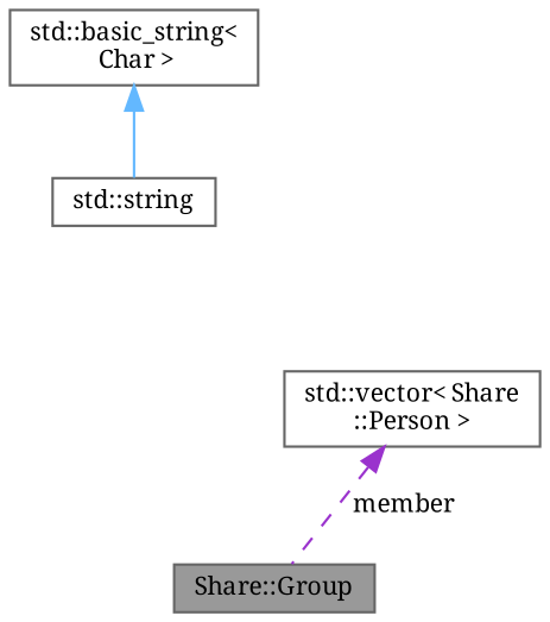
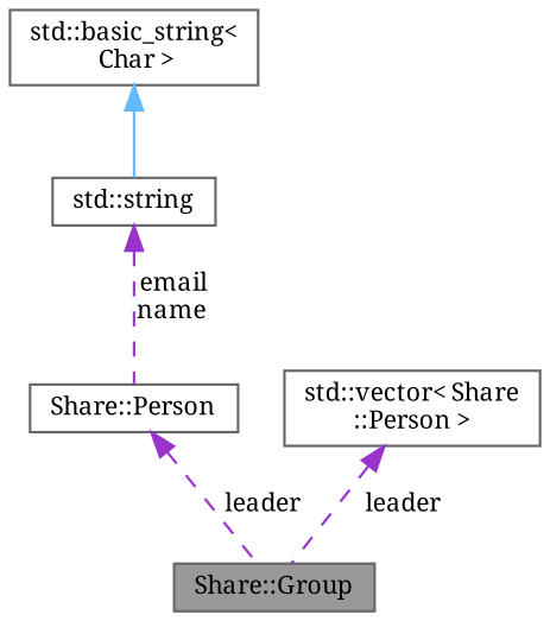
  digraph {
    fontname="Noto Serif"
    node [color=gray40 fillcolor=white fontname="Noto Serif" fontsize=10 shape=box style=filled]
    edge [color=darkorchid3 dir=back fontname="Noto Serif" fontsize=10 labelfontname=Helvetica labelfontsize=10 style=dashed]
    n1 [fillcolor=grey60 fontcolor=black height=0.2 label="Share::Group" width=0.4]
    n2 [height=0.2 label="std::string" width=0.4]
+   n3 [height=0.2 label="Share::Person" width=0.4]
    n4 [height=0.2 label="std::basic_string\<\l Char \>" width=0.4]
    n5 [height=0.2 label="std::vector\< Share\l::Person \>" width=0.4]
+   n2 -> n3 [label=" email\nname"]
+   n3 -> n1 [label=" leader"]
    n4 -> n2 [color=steelblue1 style=solid]
-   n5 -> n1 [label=" member"]
+   n5 -> n1 [label=" leader"]
  }
